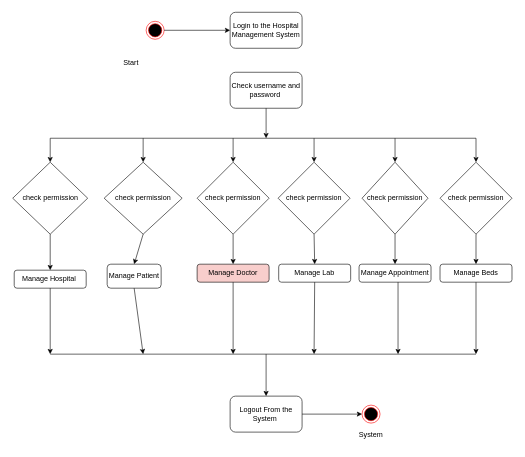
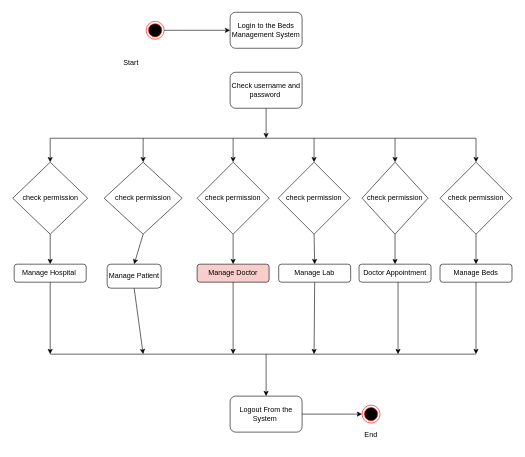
  <mxCell id="0" />
  <mxCell id="1" parent="0" />
  <mxCell id="2" value="" style="endArrow=none;html=1;rounded=0;" edge="1" parent="1"><mxGeometry width="50" height="50" relative="1" as="geometry"><mxPoint x="83" y="230" as="sourcePoint" /><mxPoint x="793" y="230" as="targetPoint" /></mxGeometry></mxCell>
  <mxCell id="3" value="" style="endArrow=none;html=1;rounded=0;" edge="1" parent="1"><mxGeometry width="50" height="50" relative="1" as="geometry"><mxPoint x="83" y="590" as="sourcePoint" /><mxPoint x="793" y="590" as="targetPoint" /></mxGeometry></mxCell>
- <mxCell id="4" value="Login to the Hospital Management System" style="rounded=1;whiteSpace=wrap;html=1;" vertex="1" parent="1"><mxGeometry x="383" y="20" width="120" height="60" as="geometry" /></mxCell>
+ <mxCell id="4" value="Login to the Beds Management System" style="rounded=1;whiteSpace=wrap;html=1;" vertex="1" parent="1"><mxGeometry x="383" y="20" width="120" height="60" as="geometry" /></mxCell>
  <mxCell id="5" value="Check username and password&amp;nbsp;" style="rounded=1;whiteSpace=wrap;html=1;" vertex="1" parent="1"><mxGeometry x="383" y="120" width="120" height="60" as="geometry" /></mxCell>
  <mxCell id="6" value="check permission" style="rhombus;whiteSpace=wrap;html=1;" vertex="1" parent="1"><mxGeometry x="20.5" y="270" width="125" height="120" as="geometry" /></mxCell>
  <mxCell id="7" value="check permission" style="rhombus;whiteSpace=wrap;html=1;" vertex="1" parent="1"><mxGeometry x="173" y="270" width="130" height="120" as="geometry" /></mxCell>
  <mxCell id="8" value="check permission" style="rhombus;whiteSpace=wrap;html=1;" vertex="1" parent="1"><mxGeometry x="328" y="270" width="120" height="120" as="geometry" /></mxCell>
  <mxCell id="9" value="check permission" style="rhombus;whiteSpace=wrap;html=1;" vertex="1" parent="1"><mxGeometry x="463" y="270" width="120" height="120" as="geometry" /></mxCell>
  <mxCell id="10" value="check permission" style="rhombus;whiteSpace=wrap;html=1;" vertex="1" parent="1"><mxGeometry x="603" y="270" width="110" height="120" as="geometry" /></mxCell>
  <mxCell id="11" value="check permission" style="rhombus;whiteSpace=wrap;html=1;" vertex="1" parent="1"><mxGeometry x="733" y="270" width="120" height="120" as="geometry" /></mxCell>
- <mxCell id="12" value="Manage Appointment" style="rounded=1;whiteSpace=wrap;html=1;" vertex="1" parent="1"><mxGeometry x="598" y="440" width="120" height="30" as="geometry" /></mxCell>
+ <mxCell id="12" value="Doctor Appointment" style="rounded=1;whiteSpace=wrap;html=1;" vertex="1" parent="1"><mxGeometry x="598" y="440" width="120" height="30" as="geometry" /></mxCell>
  <mxCell id="13" value="Manage Beds" style="rounded=1;whiteSpace=wrap;html=1;" vertex="1" parent="1"><mxGeometry x="733" y="440" width="120" height="30" as="geometry" /></mxCell>
  <mxCell id="14" value="Manage Doctor" style="rounded=1;whiteSpace=wrap;html=1;fillColor=#f8cecc;" vertex="1" parent="1"><mxGeometry x="328" y="440" width="120" height="30" as="geometry" /></mxCell>
  <mxCell id="15" value="Manage Patient" style="rounded=1;whiteSpace=wrap;html=1;" vertex="1" parent="1"><mxGeometry x="178" y="440" width="90" height="40" as="geometry" /></mxCell>
- <mxCell id="16" value="Manage Hospital&amp;nbsp;" style="rounded=1;whiteSpace=wrap;html=1;" vertex="1" parent="1"><mxGeometry x="23" y="450" width="120" height="30" as="geometry" /></mxCell>
+ <mxCell id="16" value="Manage Hospital&amp;nbsp;" style="rounded=1;whiteSpace=wrap;html=1;" vertex="1" parent="1"><mxGeometry x="23" y="440" width="120" height="30" as="geometry" /></mxCell>
  <mxCell id="17" value="Manage Lab" style="rounded=1;whiteSpace=wrap;html=1;" vertex="1" parent="1"><mxGeometry x="464" y="440" width="120" height="30" as="geometry" /></mxCell>
  <mxCell id="18" value="Logout From the System&amp;nbsp;" style="rounded=1;whiteSpace=wrap;html=1;" vertex="1" parent="1"><mxGeometry x="383" y="660" width="120" height="60" as="geometry" /></mxCell>
  <mxCell id="19" value="" style="ellipse;html=1;shape=endState;fillColor=#000000;strokeColor=#ff0000;" vertex="1" parent="1"><mxGeometry x="603" y="675" width="30" height="30" as="geometry" /></mxCell>
  <mxCell id="20" value="" style="ellipse;html=1;shape=endState;fillColor=#000000;strokeColor=#ff0000;" vertex="1" parent="1"><mxGeometry x="243" y="35" width="30" height="30" as="geometry" /></mxCell>
  <mxCell id="21" value="" style="endArrow=classic;html=1;rounded=0;entryX=0;entryY=0.5;entryDx=0;entryDy=0;exitX=1;exitY=0.5;exitDx=0;exitDy=0;" edge="1" parent="1" source="20" target="4"><mxGeometry width="50" height="50" relative="1" as="geometry"><mxPoint x="283" y="50" as="sourcePoint" /><mxPoint x="333" y="0" as="targetPoint" /></mxGeometry></mxCell>
  <mxCell id="22" value="" style="endArrow=classic;html=1;rounded=0;entryX=0;entryY=0.5;entryDx=0;entryDy=0;" edge="1" parent="1" target="19"><mxGeometry width="50" height="50" relative="1" as="geometry"><mxPoint x="503" y="690" as="sourcePoint" /><mxPoint x="553" y="640" as="targetPoint" /></mxGeometry></mxCell>
  <mxCell id="23" value="" style="endArrow=classic;html=1;rounded=0;exitX=0.5;exitY=1;exitDx=0;exitDy=0;" edge="1" parent="1" source="5"><mxGeometry width="50" height="50" relative="1" as="geometry"><mxPoint x="443" y="440" as="sourcePoint" /><mxPoint x="443" y="230" as="targetPoint" /></mxGeometry></mxCell>
  <mxCell id="24" value="" style="endArrow=classic;html=1;rounded=0;" edge="1" parent="1" target="8"><mxGeometry width="50" height="50" relative="1" as="geometry"><mxPoint x="388" y="230" as="sourcePoint" /><mxPoint x="493" y="390" as="targetPoint" /></mxGeometry></mxCell>
  <mxCell id="25" value="" style="endArrow=classic;html=1;rounded=0;entryX=0.5;entryY=0;entryDx=0;entryDy=0;" edge="1" parent="1" target="9"><mxGeometry width="50" height="50" relative="1" as="geometry"><mxPoint x="523" y="230" as="sourcePoint" /><mxPoint x="493" y="390" as="targetPoint" /></mxGeometry></mxCell>
  <mxCell id="26" value="" style="endArrow=classic;html=1;rounded=0;entryX=0.5;entryY=0;entryDx=0;entryDy=0;" edge="1" parent="1" target="10"><mxGeometry width="50" height="50" relative="1" as="geometry"><mxPoint x="658" y="230" as="sourcePoint" /><mxPoint x="493" y="390" as="targetPoint" /></mxGeometry></mxCell>
  <mxCell id="27" value="" style="endArrow=classic;html=1;rounded=0;entryX=0.5;entryY=0;entryDx=0;entryDy=0;" edge="1" parent="1" target="11"><mxGeometry width="50" height="50" relative="1" as="geometry"><mxPoint x="793" y="230" as="sourcePoint" /><mxPoint x="493" y="390" as="targetPoint" /></mxGeometry></mxCell>
  <mxCell id="28" value="" style="endArrow=classic;html=1;rounded=0;entryX=0.5;entryY=0;entryDx=0;entryDy=0;" edge="1" parent="1" target="7"><mxGeometry width="50" height="50" relative="1" as="geometry"><mxPoint x="238" y="230" as="sourcePoint" /><mxPoint x="493" y="390" as="targetPoint" /></mxGeometry></mxCell>
  <mxCell id="29" value="" style="endArrow=classic;html=1;rounded=0;entryX=0.5;entryY=0;entryDx=0;entryDy=0;" edge="1" parent="1" target="6"><mxGeometry width="50" height="50" relative="1" as="geometry"><mxPoint x="83" y="230" as="sourcePoint" /><mxPoint x="493" y="390" as="targetPoint" /></mxGeometry></mxCell>
  <mxCell id="30" value="" style="endArrow=classic;html=1;rounded=0;entryX=0.5;entryY=0;entryDx=0;entryDy=0;exitX=0.5;exitY=1;exitDx=0;exitDy=0;" edge="1" parent="1" source="9" target="17"><mxGeometry width="50" height="50" relative="1" as="geometry"><mxPoint x="443" y="440" as="sourcePoint" /><mxPoint x="493" y="390" as="targetPoint" /></mxGeometry></mxCell>
  <mxCell id="31" value="" style="endArrow=classic;html=1;rounded=0;exitX=0.5;exitY=1;exitDx=0;exitDy=0;entryX=0.5;entryY=0;entryDx=0;entryDy=0;" edge="1" parent="1" source="10" target="12"><mxGeometry width="50" height="50" relative="1" as="geometry"><mxPoint x="443" y="440" as="sourcePoint" /><mxPoint x="493" y="390" as="targetPoint" /></mxGeometry></mxCell>
  <mxCell id="32" value="" style="endArrow=classic;html=1;rounded=0;exitX=0.5;exitY=1;exitDx=0;exitDy=0;entryX=0.5;entryY=0;entryDx=0;entryDy=0;" edge="1" parent="1" source="11" target="13"><mxGeometry width="50" height="50" relative="1" as="geometry"><mxPoint x="443" y="440" as="sourcePoint" /><mxPoint x="493" y="390" as="targetPoint" /></mxGeometry></mxCell>
  <mxCell id="33" value="" style="endArrow=classic;html=1;rounded=0;exitX=0.5;exitY=1;exitDx=0;exitDy=0;entryX=0.5;entryY=0;entryDx=0;entryDy=0;" edge="1" parent="1" source="8" target="14"><mxGeometry width="50" height="50" relative="1" as="geometry"><mxPoint x="443" y="440" as="sourcePoint" /><mxPoint x="493" y="390" as="targetPoint" /></mxGeometry></mxCell>
  <mxCell id="34" value="" style="endArrow=classic;html=1;rounded=0;exitX=0.5;exitY=1;exitDx=0;exitDy=0;entryX=0.5;entryY=0;entryDx=0;entryDy=0;" edge="1" parent="1" source="7" target="15"><mxGeometry width="50" height="50" relative="1" as="geometry"><mxPoint x="443" y="440" as="sourcePoint" /><mxPoint x="493" y="390" as="targetPoint" /></mxGeometry></mxCell>
  <mxCell id="35" value="" style="endArrow=classic;html=1;rounded=0;exitX=0.5;exitY=1;exitDx=0;exitDy=0;entryX=0.5;entryY=0;entryDx=0;entryDy=0;" edge="1" parent="1" source="6" target="16"><mxGeometry width="50" height="50" relative="1" as="geometry"><mxPoint x="443" y="440" as="sourcePoint" /><mxPoint x="493" y="390" as="targetPoint" /></mxGeometry></mxCell>
  <mxCell id="36" value="" style="endArrow=classic;html=1;rounded=0;exitX=0.5;exitY=1;exitDx=0;exitDy=0;" edge="1" parent="1" source="16"><mxGeometry width="50" height="50" relative="1" as="geometry"><mxPoint x="383" y="500" as="sourcePoint" /><mxPoint x="83" y="590" as="targetPoint" /></mxGeometry></mxCell>
  <mxCell id="37" value="" style="endArrow=classic;html=1;rounded=0;exitX=0.5;exitY=1;exitDx=0;exitDy=0;" edge="1" parent="1" source="15"><mxGeometry width="50" height="50" relative="1" as="geometry"><mxPoint x="443" y="610" as="sourcePoint" /><mxPoint x="238" y="590" as="targetPoint" /></mxGeometry></mxCell>
  <mxCell id="38" value="" style="endArrow=classic;html=1;rounded=0;exitX=0.5;exitY=1;exitDx=0;exitDy=0;" edge="1" parent="1" source="14"><mxGeometry width="50" height="50" relative="1" as="geometry"><mxPoint x="443" y="610" as="sourcePoint" /><mxPoint x="388" y="590" as="targetPoint" /></mxGeometry></mxCell>
  <mxCell id="39" value="" style="endArrow=classic;html=1;rounded=0;exitX=0.5;exitY=1;exitDx=0;exitDy=0;" edge="1" parent="1" source="17"><mxGeometry width="50" height="50" relative="1" as="geometry"><mxPoint x="443" y="610" as="sourcePoint" /><mxPoint x="523" y="590" as="targetPoint" /></mxGeometry></mxCell>
  <mxCell id="40" value="" style="endArrow=classic;html=1;rounded=0;" edge="1" parent="1"><mxGeometry width="50" height="50" relative="1" as="geometry"><mxPoint x="663" y="470" as="sourcePoint" /><mxPoint x="663" y="590" as="targetPoint" /></mxGeometry></mxCell>
  <mxCell id="41" value="" style="endArrow=classic;html=1;rounded=0;exitX=0.5;exitY=1;exitDx=0;exitDy=0;" edge="1" parent="1" source="13"><mxGeometry width="50" height="50" relative="1" as="geometry"><mxPoint x="443" y="610" as="sourcePoint" /><mxPoint x="793" y="590" as="targetPoint" /></mxGeometry></mxCell>
  <mxCell id="42" value="" style="endArrow=classic;html=1;rounded=0;entryX=0.5;entryY=0;entryDx=0;entryDy=0;" edge="1" parent="1" target="18"><mxGeometry width="50" height="50" relative="1" as="geometry"><mxPoint x="443" y="590" as="sourcePoint" /><mxPoint x="493" y="560" as="targetPoint" /></mxGeometry></mxCell>
  <mxCell id="43" value="Start" style="text;html=1;strokeColor=none;fillColor=none;align=center;verticalAlign=middle;whiteSpace=wrap;rounded=0;" vertex="1" parent="1"><mxGeometry x="188" y="90" width="60" height="30" as="geometry" /></mxCell>
- <mxCell id="44" value="System" style="text;html=1;strokeColor=none;fillColor=none;align=center;verticalAlign=middle;whiteSpace=wrap;rounded=0;" vertex="1" parent="1"><mxGeometry x="588" y="710" width="60" height="30" as="geometry" /></mxCell>
+ <mxCell id="44" value="End" style="text;html=1;strokeColor=none;fillColor=none;align=center;verticalAlign=middle;whiteSpace=wrap;rounded=0;" vertex="1" parent="1"><mxGeometry x="588" y="710" width="60" height="30" as="geometry" /></mxCell>
